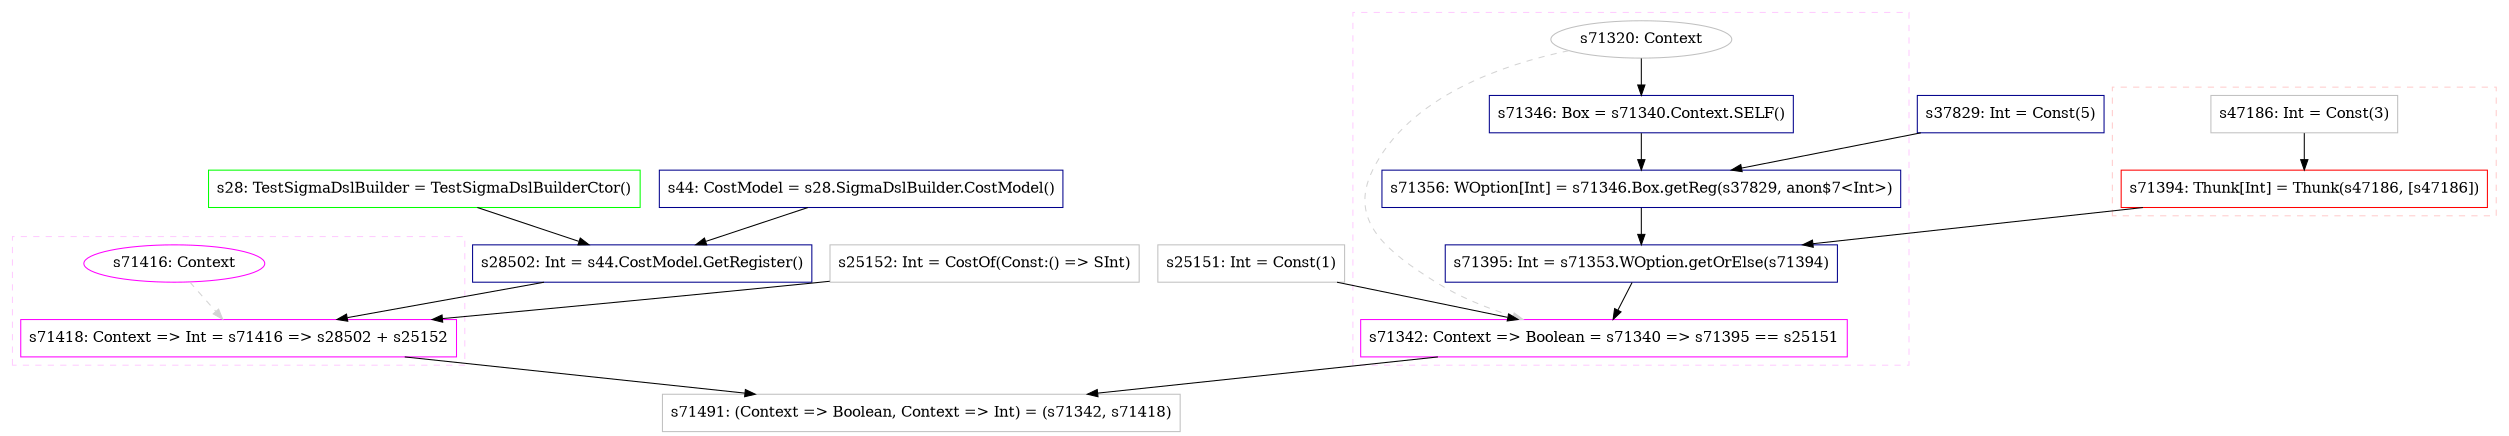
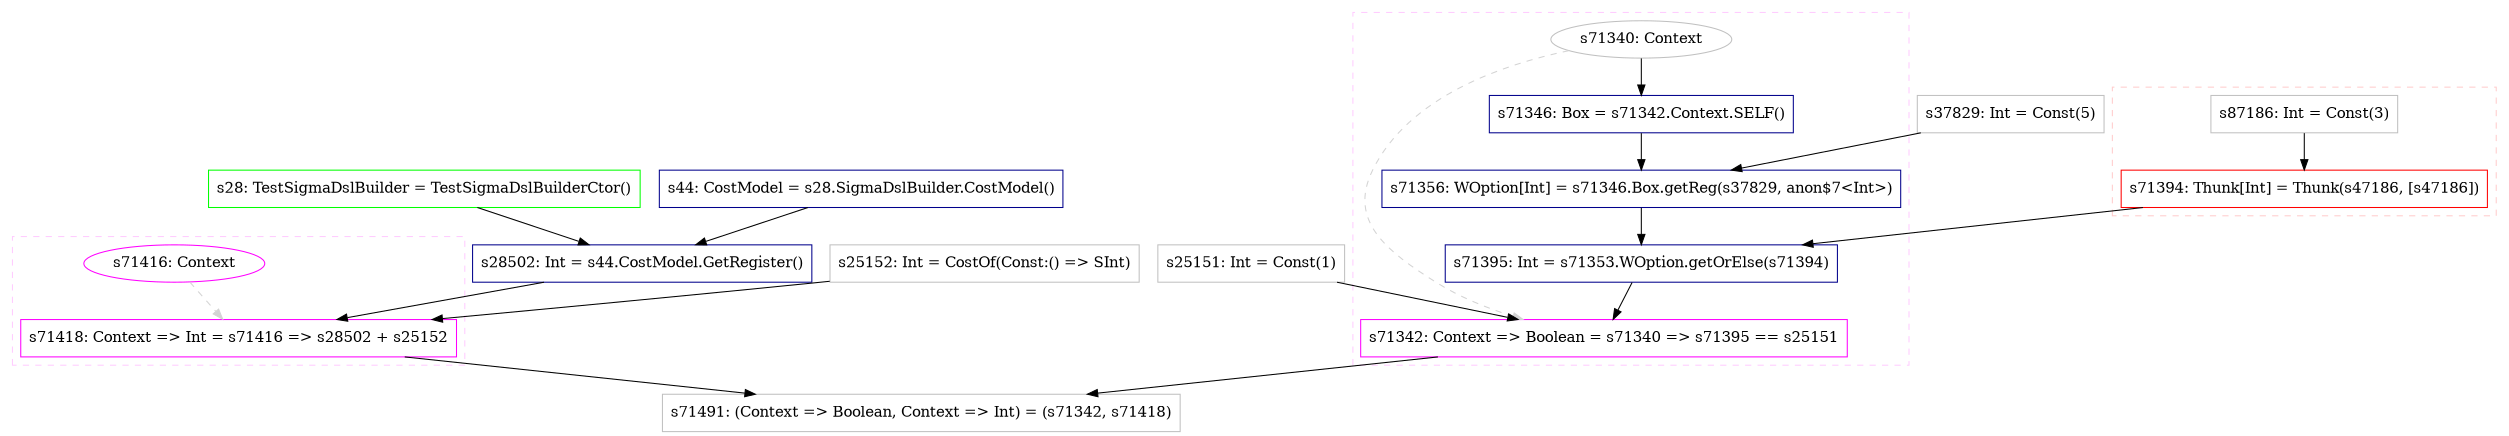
  digraph {
    concentrate=true
    node [color=gray fillcolor=white shape=box style=filled]
    edge [style=solid]
    n1 [color=red label="s71394: Thunk[Int] = Thunk(s47186, [s47186])"]
-   n2 [label="s47186: Int = Const(3)"]
-   n3 [label="s71320: Context" shape=oval]
+   n2 [label="s87186: Int = Const(3)"]
+   n3 [label="s71340: Context" shape=oval]
    n4 [color=magenta label="s71342: Context => Boolean = s71340 => s71395 == s25151"]
-   n5 [color=darkblue label="s71346: Box = s71340.Context.SELF()"]
+   n5 [color=darkblue label="s71346: Box = s71342.Context.SELF()"]
    n6 [color=darkblue label="s71356: WOption[Int] = s71346.Box.getReg(s37829, anon$7<Int>)"]
    n7 [color=darkblue label="s71395: Int = s71353.WOption.getOrElse(s71394)"]
    n8 [color=magenta label="s71416: Context" shape=oval]
    n9 [color=magenta label="s71418: Context => Int = s71416 => s28502 + s25152"]
    n10 [label="s71491: (Context => Boolean, Context => Int) = (s71342, s71418)"]
-   n11 [color=darkblue label="s37829: Int = Const(5)"]
+   n11 [label="s37829: Int = Const(5)"]
    n12 [label="s25151: Int = Const(1)"]
    n13 [color=green label="s28: TestSigmaDslBuilder = TestSigmaDslBuilderCtor()"]
    n14 [color=darkblue label="s28502: Int = s44.CostModel.GetRegister()"]
    n15 [color=darkblue label="s44: CostModel = s28.SigmaDslBuilder.CostModel()"]
    n16 [label="s25152: Int = CostOf(Const:() => SInt)"]
    subgraph cluster_1 {
      color="#FFCCCC"
      style=dashed
      n2
      subgraph sub_2 {
        color="#FFCCCC"
        rank=sink
        style=dashed
        n1
      }
    }
    subgraph cluster_3 {
      color="#FFCCFF"
      style=dashed
      n5
      n6
      n7
      subgraph sub_4 {
        color="#FFCCFF"
        rank=source
        style=dashed
        n3
      }
      subgraph sub_5 {
        color="#FFCCFF"
        rank=sink
        style=dashed
        n4
      }
    }
    subgraph cluster_6 {
      color="#FFCCFF"
      style=dashed
      subgraph sub_7 {
        color="#FFCCFF"
        rank=source
        style=dashed
        n8
      }
      subgraph sub_8 {
        color="#FFCCFF"
        rank=sink
        style=dashed
        n9
      }
    }
    n1 -> n7
    n2 -> n1
    n3 -> n4 [color=lightgray style=dashed weight=0]
    n3 -> n5
    n4 -> n10
    n5 -> n6
    n6 -> n7
    n7 -> n4
    n8 -> n9 [color=lightgray style=dashed weight=0]
    n9 -> n10
    n11 -> n6
    n12 -> n4
    n13 -> n14
    n14 -> n9
    n15 -> n14
    n16 -> n9
  }
